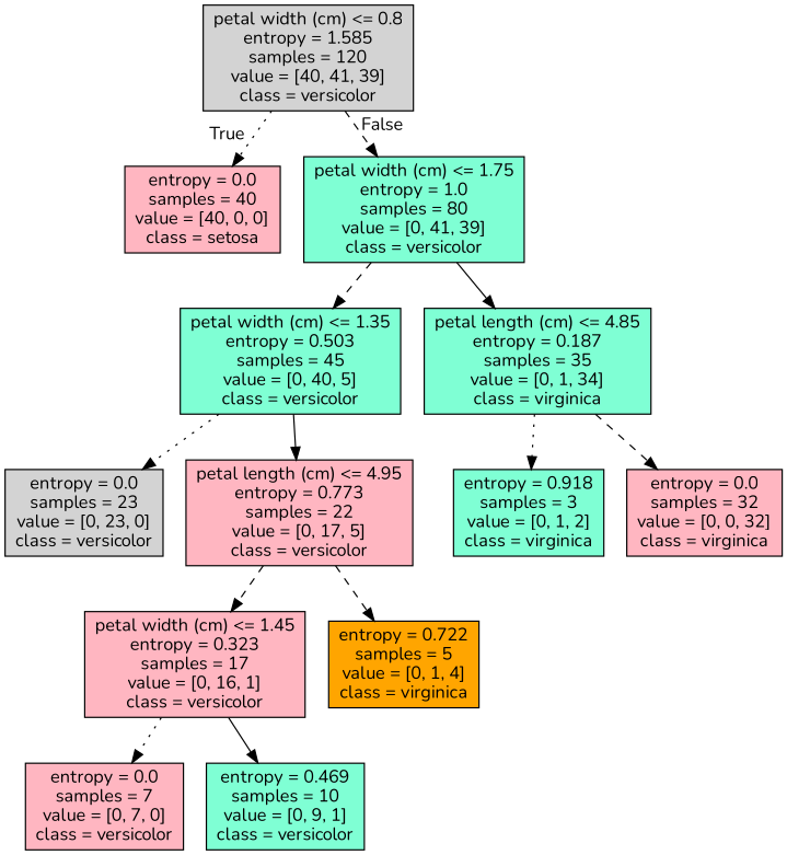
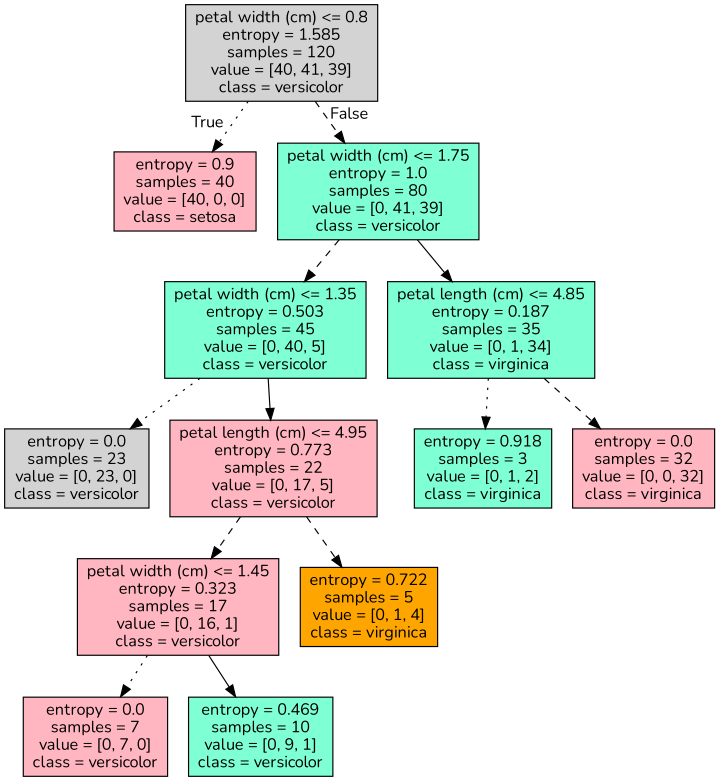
  digraph {
    fontname=Nunito
    node [color=black fillcolor=lightpink shape=box style=filled fontname=Nunito]
    edge [style=dashed fontname=Nunito]
    n1 [fillcolor=lightgrey label="petal width (cm) <= 0.8\nentropy = 1.585\nsamples = 120\nvalue = [40, 41, 39]\nclass = versicolor"]
-   n2 [label="entropy = 0.0\nsamples = 40\nvalue = [40, 0, 0]\nclass = setosa"]
+   n2 [label="entropy = 0.9\nsamples = 40\nvalue = [40, 0, 0]\nclass = setosa"]
    n3 [fillcolor=aquamarine label="petal width (cm) <= 1.75\nentropy = 1.0\nsamples = 80\nvalue = [0, 41, 39]\nclass = versicolor"]
    n4 [fillcolor=aquamarine label="petal width (cm) <= 1.35\nentropy = 0.503\nsamples = 45\nvalue = [0, 40, 5]\nclass = versicolor"]
    n5 [fillcolor=aquamarine label="petal length (cm) <= 4.85\nentropy = 0.187\nsamples = 35\nvalue = [0, 1, 34]\nclass = virginica"]
    n6 [fillcolor=lightgrey label="entropy = 0.0\nsamples = 23\nvalue = [0, 23, 0]\nclass = versicolor"]
    n7 [label="petal length (cm) <= 4.95\nentropy = 0.773\nsamples = 22\nvalue = [0, 17, 5]\nclass = versicolor"]
    n8 [label="petal width (cm) <= 1.45\nentropy = 0.323\nsamples = 17\nvalue = [0, 16, 1]\nclass = versicolor"]
    n9 [fillcolor=orange label="entropy = 0.722\nsamples = 5\nvalue = [0, 1, 4]\nclass = virginica"]
    n10 [label="entropy = 0.0\nsamples = 7\nvalue = [0, 7, 0]\nclass = versicolor"]
    n11 [fillcolor=aquamarine label="entropy = 0.469\nsamples = 10\nvalue = [0, 9, 1]\nclass = versicolor"]
    n12 [fillcolor=aquamarine label="entropy = 0.918\nsamples = 3\nvalue = [0, 1, 2]\nclass = virginica"]
    n13 [label="entropy = 0.0\nsamples = 32\nvalue = [0, 0, 32]\nclass = virginica"]
    n1 -> n2 [headlabel=True labelangle=45 labeldistance=2.5 style=dotted]
    n1 -> n3 [headlabel=False labelangle=-45 labeldistance=2.5]
    n3 -> n4
    n3 -> n5 [style=solid]
    n4 -> n6 [style=dotted]
    n4 -> n7 [style=solid]
    n5 -> n12 [style=dotted]
    n5 -> n13
    n7 -> n8
    n7 -> n9
    n8 -> n10 [style=dotted]
    n8 -> n11 [style=solid]
  }
